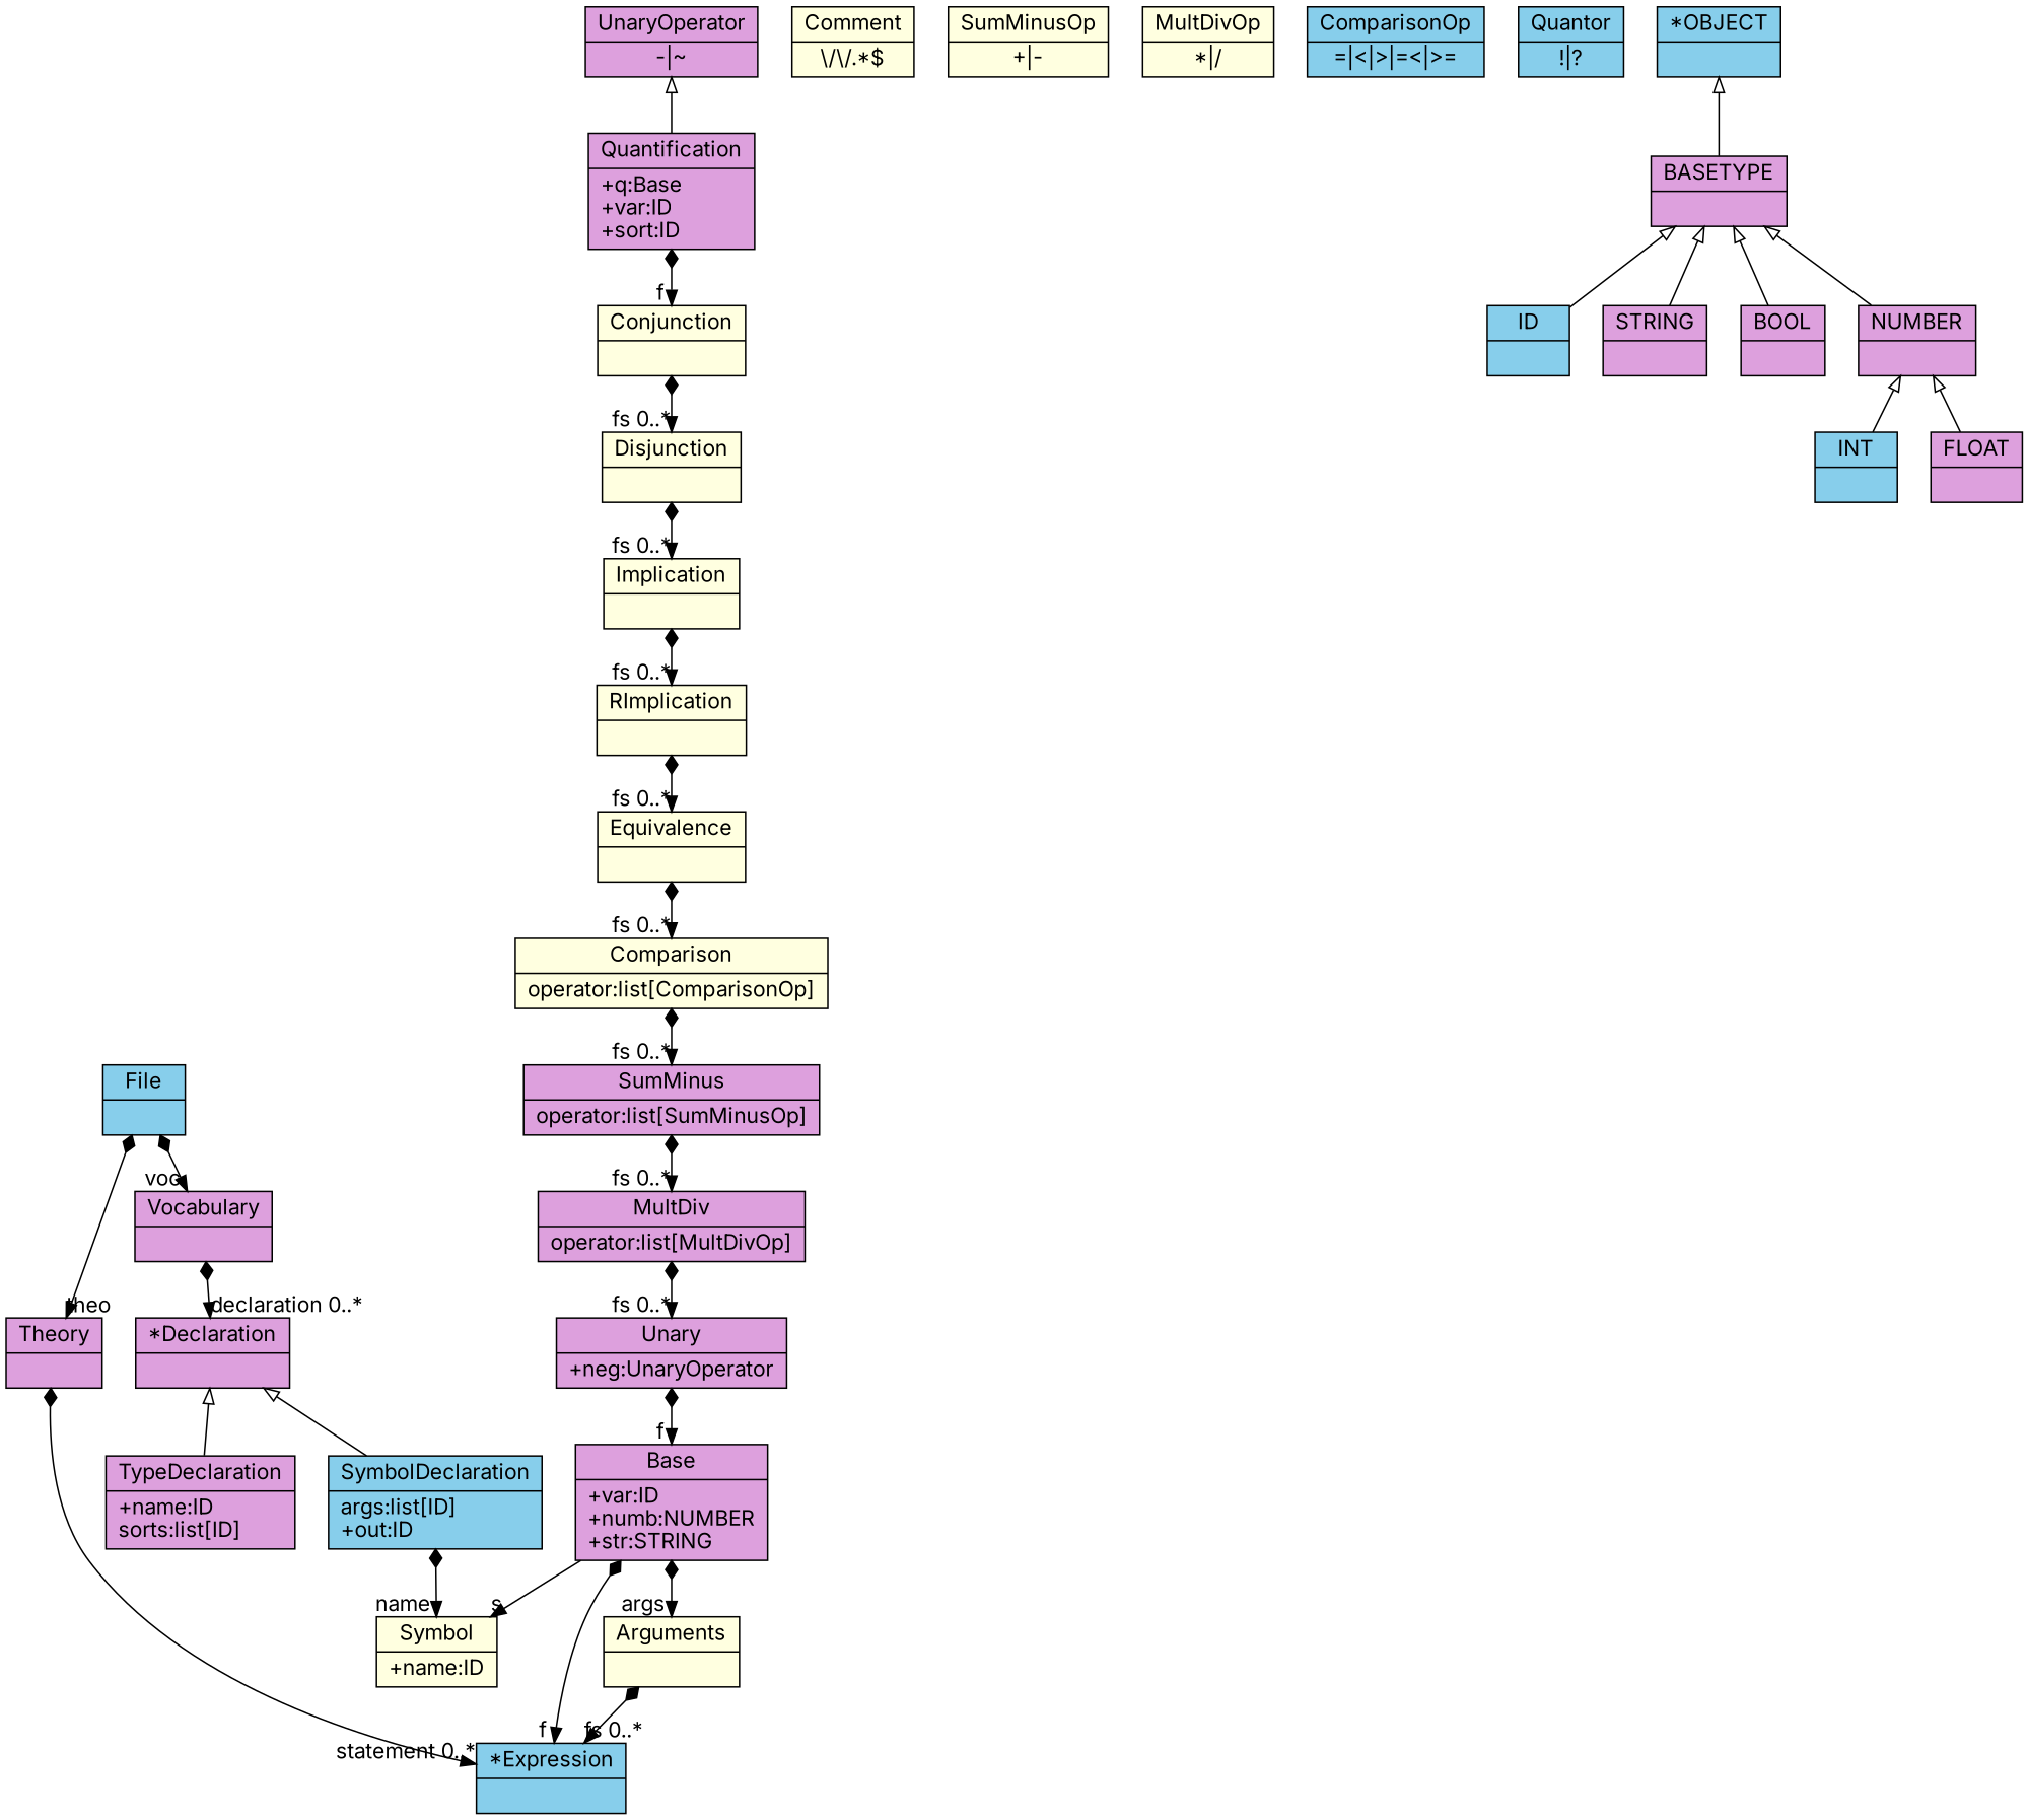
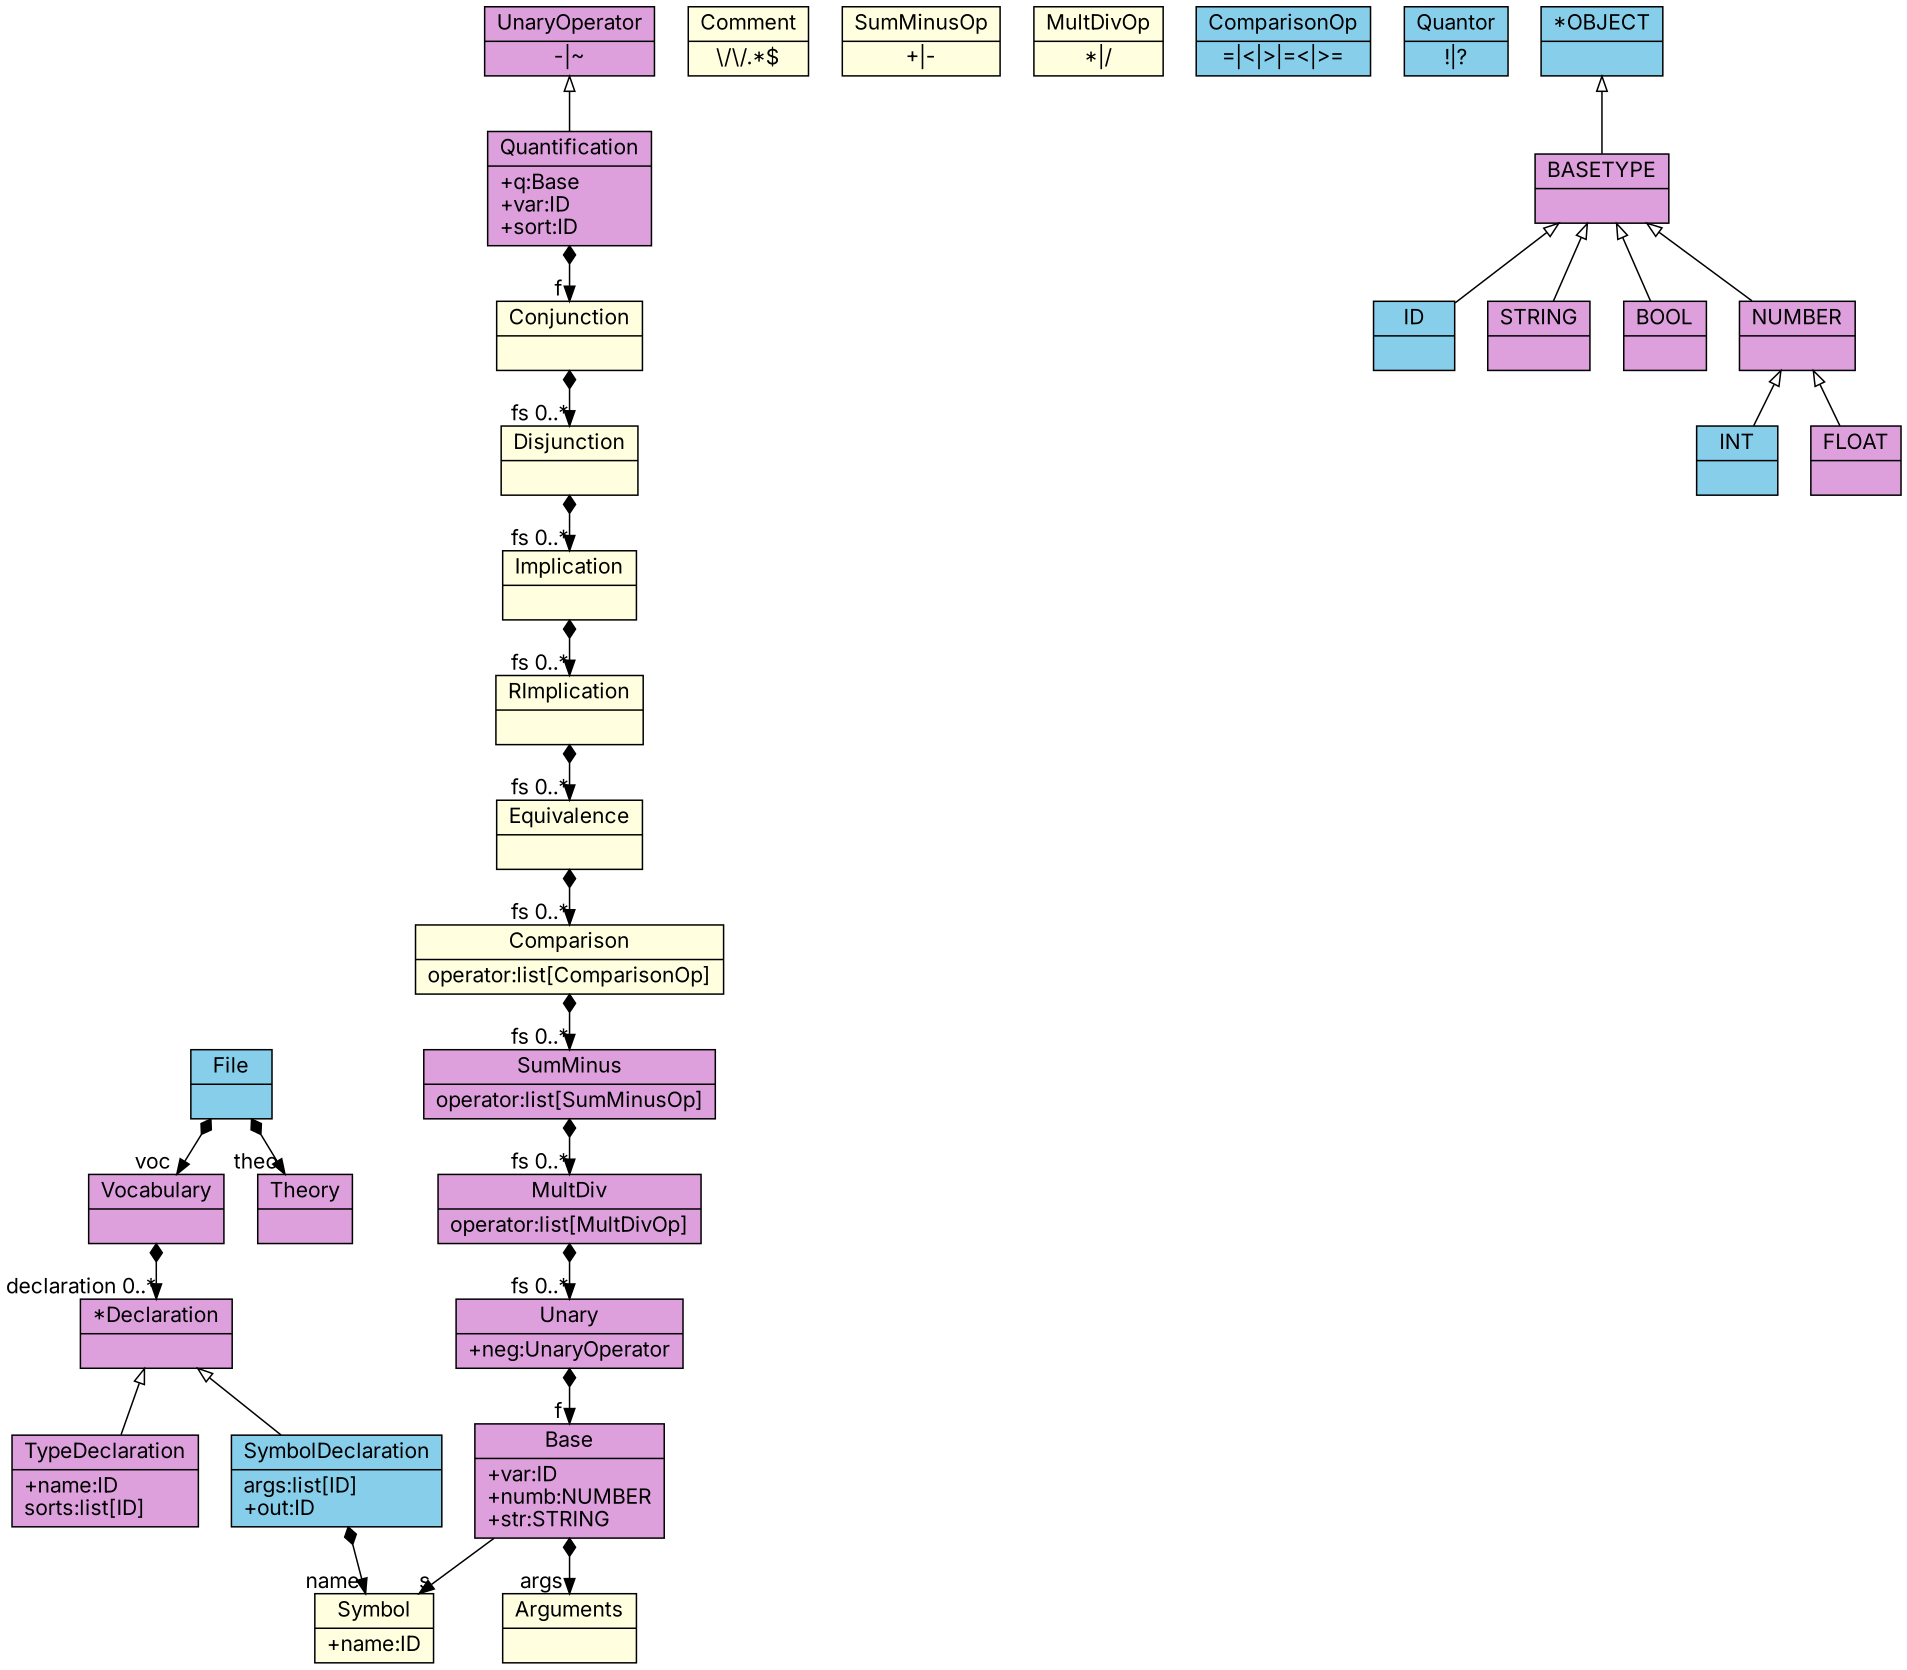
  digraph {
    fontname=Inter
    fontsize=8
    nodesep=0.3
    node [fillcolor=plum fontname=Inter shape=record style=filled]
    edge [arrowtail=diamond dir=both fontname=Inter]
    n1 [fillcolor=skyblue label="{File|}"]
    n2 [label="{Vocabulary|}"]
    n3 [label="{Theory|}"]
    n4 [label="{*Declaration|}"]
-   n5 [fillcolor=skyblue label="{*Expression|}"]
    n6 [label="{TypeDeclaration|+name:ID\lsorts:list[ID]\l}"]
    n7 [fillcolor=skyblue label="{SymbolDeclaration|args:list[ID]\l+out:ID\l}"]
    n8 [fillcolor=lightyellow label="{Symbol|+name:ID\l}"]
    n9 [label="{Quantification|+q:Base\l+var:ID\l+sort:ID\l}"]
    n10 [fillcolor=lightyellow label="{Conjunction|}"]
    n11 [fillcolor=lightyellow label="{Comment|\\/\\/.*$}"]
    n12 [fillcolor=lightyellow label="{Disjunction|}"]
    n13 [fillcolor=lightyellow label="{Implication|}"]
    n14 [fillcolor=lightyellow label="{RImplication|}"]
    n15 [fillcolor=lightyellow label="{Equivalence|}"]
    n16 [fillcolor=lightyellow label="{Comparison|operator:list[ComparisonOp]\l}"]
    n17 [label="{SumMinus|operator:list[SumMinusOp]\l}"]
    n18 [label="{MultDiv|operator:list[MultDivOp]\l}"]
    n19 [label="{Unary|+neg:UnaryOperator\l}"]
    n20 [label="{Base|+var:ID\l+numb:NUMBER\l+str:STRING\l}"]
    n21 [fillcolor=lightyellow label="{Arguments|}"]
    n22 [label="{UnaryOperator|-\|~}"]
    n23 [fillcolor=lightyellow label="{SumMinusOp|+\|-}"]
    n24 [fillcolor=lightyellow label="{MultDivOp|*\|/}"]
    n25 [fillcolor=skyblue label="{ComparisonOp|=\|\<\|\>\|=\<\|\>=}"]
    n26 [fillcolor=skyblue label="{Quantor|!\|\?}"]
    n27 [fillcolor=skyblue label="{ID|}"]
    n28 [label="{STRING|}"]
    n29 [label="{BOOL|}"]
    n30 [fillcolor=skyblue label="{INT|}"]
    n31 [label="{FLOAT|}"]
    n32 [label="{NUMBER|}"]
    n33 [label="{BASETYPE|}"]
    n34 [fillcolor=skyblue label="{*OBJECT|}"]
    n1 -> n2 [headlabel="voc "]
    n1 -> n3 [headlabel="theo "]
    n2 -> n4 [headlabel="declaration 0..*"]
-   n3 -> n5 [headlabel="statement 0..*"]
    n4 -> n6 [arrowtail=empty dir=back]
    n4 -> n7 [arrowtail=empty dir=back]
    n7 -> n8 [headlabel="name "]
    n9 -> n10 [headlabel="f "]
    n10 -> n12 [headlabel="fs 0..*"]
    n12 -> n13 [headlabel="fs 0..*"]
    n13 -> n14 [headlabel="fs 0..*"]
    n14 -> n15 [headlabel="fs 0..*"]
    n15 -> n16 [headlabel="fs 0..*"]
    n16 -> n17 [headlabel="fs 0..*"]
    n17 -> n18 [headlabel="fs 0..*"]
    n18 -> n19 [headlabel="fs 0..*"]
    n19 -> n20 [headlabel="f "]
-   n20 -> n5 [headlabel="f "]
    n20 -> n8 [arrowtail=empty dir=black headlabel="s "]
    n20 -> n21 [headlabel="args "]
-   n21 -> n5 [headlabel="fs 0..*"]
    n22 -> n9 [arrowtail=empty dir=back]
    n32 -> n30 [arrowtail=empty dir=back]
    n32 -> n31 [arrowtail=empty dir=back]
    n33 -> n27 [arrowtail=empty dir=back]
    n33 -> n28 [arrowtail=empty dir=back]
    n33 -> n29 [arrowtail=empty dir=back]
    n33 -> n32 [arrowtail=empty dir=back]
    n34 -> n33 [arrowtail=empty dir=back]
  }
